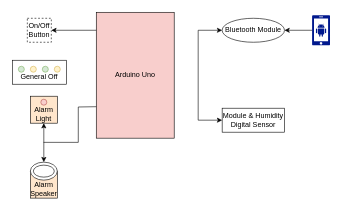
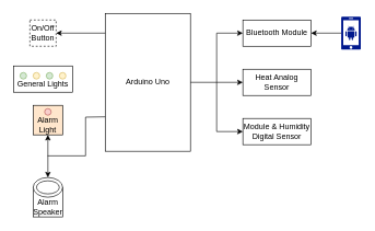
  <mxCell id="0" />
  <mxCell id="1" parent="0" />
- <mxCell id="2" value="Arduino Uno" style="rounded=0;whiteSpace=wrap;html=1;fillColor=#f8cecc;" vertex="1" parent="1"><mxGeometry x="160" y="20" width="130" height="210" as="geometry" /></mxCell>
+ <mxCell id="2" value="Arduino Uno" style="rounded=0;whiteSpace=wrap;html=1;" vertex="1" parent="1"><mxGeometry x="160" y="20" width="130" height="210" as="geometry" /></mxCell>
  <mxCell id="3" value="" style="sketch=0;aspect=fixed;pointerEvents=1;shadow=0;dashed=0;html=1;strokeColor=none;labelPosition=center;verticalLabelPosition=bottom;verticalAlign=top;align=center;fillColor=#00188D;shape=mxgraph.mscae.enterprise.android_phone" vertex="1" parent="1"><mxGeometry x="520" y="25" width="30" height="50" as="geometry" /></mxCell>
- <mxCell id="4" value="Bluetooth Module" style="ellipse;whiteSpace=wrap;html=1;" vertex="1" parent="1"><mxGeometry x="370" y="30" width="104" height="40" as="geometry" /></mxCell>
+ <mxCell id="4" value="Bluetooth Module" style="rounded=0;whiteSpace=wrap;html=1;" vertex="1" parent="1"><mxGeometry x="370" y="30" width="104" height="40" as="geometry" /></mxCell>
+ <mxCell id="5" value="Heat Analog Sensor" style="rounded=0;whiteSpace=wrap;html=1;" vertex="1" parent="1"><mxGeometry x="370" y="105" width="104" height="40" as="geometry" /></mxCell>
  <mxCell id="6" value="Module &amp;amp; Humidity Digital Sensor" style="rounded=0;whiteSpace=wrap;html=1;" vertex="1" parent="1"><mxGeometry x="370" y="180" width="104" height="40" as="geometry" /></mxCell>
  <mxCell id="7" value="On/Off&lt;br&gt;Button" style="whiteSpace=wrap;html=1;aspect=fixed;dashed=1;" vertex="1" parent="1"><mxGeometry x="45" y="30" width="40" height="40" as="geometry" /></mxCell>
  <mxCell id="8" value="" style="group" vertex="1" connectable="0" parent="1"><mxGeometry x="20" y="100" width="90" height="40" as="geometry" /></mxCell>
- <mxCell id="9" value="&lt;br&gt;General Off" style="rounded=0;whiteSpace=wrap;html=1;" vertex="1" parent="8"><mxGeometry width="90" height="40" as="geometry" /></mxCell>
+ <mxCell id="9" value="&lt;br&gt;General Lights" style="rounded=0;whiteSpace=wrap;html=1;" vertex="1" parent="8"><mxGeometry width="90" height="40" as="geometry" /></mxCell>
  <mxCell id="10" value="" style="ellipse;whiteSpace=wrap;html=1;aspect=fixed;fillColor=#d5e8d4;strokeColor=#82b366;" vertex="1" parent="8"><mxGeometry x="10" y="10" width="10" height="10" as="geometry" /></mxCell>
  <mxCell id="11" value="" style="ellipse;whiteSpace=wrap;html=1;aspect=fixed;fillColor=#fff2cc;strokeColor=#d6b656;" vertex="1" parent="8"><mxGeometry x="30" y="10" width="10" height="10" as="geometry" /></mxCell>
  <mxCell id="12" value="" style="ellipse;whiteSpace=wrap;html=1;aspect=fixed;fillColor=#d5e8d4;strokeColor=#82b366;" vertex="1" parent="8"><mxGeometry x="50" y="10" width="10" height="10" as="geometry" /></mxCell>
  <mxCell id="13" value="" style="ellipse;whiteSpace=wrap;html=1;aspect=fixed;fillColor=#fff2cc;strokeColor=#d6b656;" vertex="1" parent="8"><mxGeometry x="70" y="10" width="10" height="10" as="geometry" /></mxCell>
  <mxCell id="14" value="" style="group" vertex="1" connectable="0" parent="1"><mxGeometry x="50" y="270" width="45" height="60" as="geometry" /></mxCell>
- <mxCell id="15" value="&lt;br&gt;Alarm Speaker" style="whiteSpace=wrap;html=1;aspect=fixed;fillColor=#ffe6cc;" vertex="1" parent="14"><mxGeometry y="15" width="45" height="45" as="geometry" /></mxCell>
+ <mxCell id="15" value="&lt;br&gt;Alarm Speaker" style="whiteSpace=wrap;html=1;aspect=fixed;" vertex="1" parent="14"><mxGeometry y="15" width="45" height="45" as="geometry" /></mxCell>
  <mxCell id="16" value="" style="ellipse;whiteSpace=wrap;html=1;" vertex="1" parent="14"><mxGeometry width="45" height="30" as="geometry" /></mxCell>
  <mxCell id="17" value="" style="ellipse;whiteSpace=wrap;html=1;" vertex="1" parent="14"><mxGeometry x="5" y="5" width="35" height="20" as="geometry" /></mxCell>
+ <mxCell id="18" value="" style="endArrow=classic;html=1;rounded=0;exitX=1;exitY=0.5;exitDx=0;exitDy=0;entryX=0;entryY=0.5;entryDx=0;entryDy=0;" edge="1" parent="1" source="2" target="5"><mxGeometry width="50" height="50" relative="1" as="geometry"><mxPoint x="320" y="170" as="sourcePoint" /><mxPoint x="370" y="120" as="targetPoint" /></mxGeometry></mxCell>
  <mxCell id="19" value="" style="endArrow=none;html=1;rounded=0;" edge="1" parent="1"><mxGeometry width="50" height="50" relative="1" as="geometry"><mxPoint x="330" y="200" as="sourcePoint" /><mxPoint x="330" y="50" as="targetPoint" /></mxGeometry></mxCell>
  <mxCell id="20" value="" style="endArrow=classic;html=1;rounded=0;entryX=0;entryY=0.5;entryDx=0;entryDy=0;" edge="1" parent="1" target="4"><mxGeometry width="50" height="50" relative="1" as="geometry"><mxPoint x="330" y="50" as="sourcePoint" /><mxPoint x="370" y="120" as="targetPoint" /></mxGeometry></mxCell>
  <mxCell id="21" value="" style="endArrow=classic;html=1;rounded=0;entryX=0;entryY=0.5;entryDx=0;entryDy=0;" edge="1" parent="1"><mxGeometry width="50" height="50" relative="1" as="geometry"><mxPoint x="330" y="200" as="sourcePoint" /><mxPoint x="370" y="200" as="targetPoint" /></mxGeometry></mxCell>
  <mxCell id="22" value="" style="endArrow=classic;html=1;rounded=0;entryX=1;entryY=0.5;entryDx=0;entryDy=0;exitX=0;exitY=0.5;exitDx=0;exitDy=0;exitPerimeter=0;" edge="1" parent="1" source="3" target="4"><mxGeometry width="50" height="50" relative="1" as="geometry"><mxPoint x="500" y="100" as="sourcePoint" /><mxPoint x="550" y="50" as="targetPoint" /></mxGeometry></mxCell>
  <mxCell id="23" value="" style="endArrow=classic;html=1;rounded=0;entryX=1;entryY=0.5;entryDx=0;entryDy=0;" edge="1" parent="1" target="7"><mxGeometry width="50" height="50" relative="1" as="geometry"><mxPoint x="160" y="50" as="sourcePoint" /><mxPoint x="370" y="120" as="targetPoint" /></mxGeometry></mxCell>
  <mxCell id="24" value="" style="endArrow=none;html=1;rounded=0;entryX=0;entryY=0.75;entryDx=0;entryDy=0;" edge="1" parent="1" target="2"><mxGeometry width="50" height="50" relative="1" as="geometry"><mxPoint x="72" y="237" as="sourcePoint" /><mxPoint x="240" y="260" as="targetPoint" /><Array as="points"><mxPoint x="130" y="237" /><mxPoint x="130" y="178" /></Array></mxGeometry></mxCell>
  <mxCell id="25" value="" style="group" vertex="1" connectable="0" parent="1"><mxGeometry x="50" y="160" width="45" height="45" as="geometry" /></mxCell>
  <mxCell id="26" value="&lt;br&gt;Alarm Light" style="whiteSpace=wrap;html=1;aspect=fixed;fillColor=#ffe6cc;" vertex="1" parent="25"><mxGeometry width="45" height="45" as="geometry" /></mxCell>
  <mxCell id="27" value="" style="ellipse;whiteSpace=wrap;html=1;aspect=fixed;fillColor=#f8cecc;strokeColor=#b85450;" vertex="1" parent="25"><mxGeometry x="17.5" y="5" width="10" height="10" as="geometry" /></mxCell>
  <mxCell id="28" value="" style="endArrow=classic;startArrow=classic;html=1;rounded=0;entryX=0.5;entryY=1;entryDx=0;entryDy=0;exitX=0.5;exitY=0;exitDx=0;exitDy=0;" edge="1" parent="1" source="16" target="26"><mxGeometry width="50" height="50" relative="1" as="geometry"><mxPoint x="30" y="260" as="sourcePoint" /><mxPoint x="80" y="210" as="targetPoint" /></mxGeometry></mxCell>
